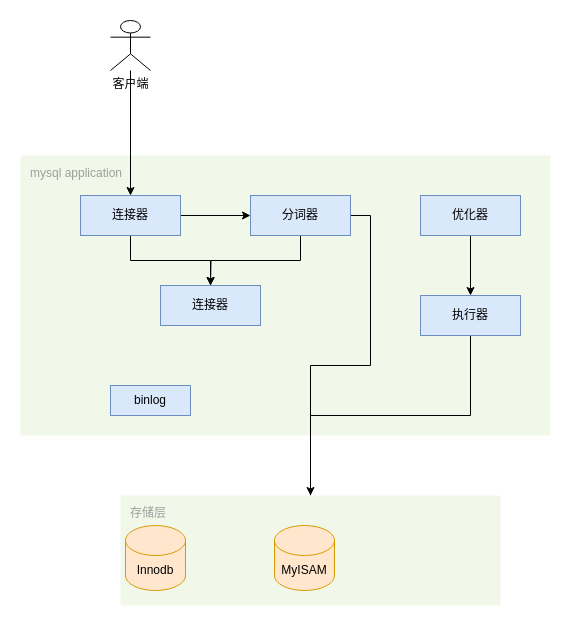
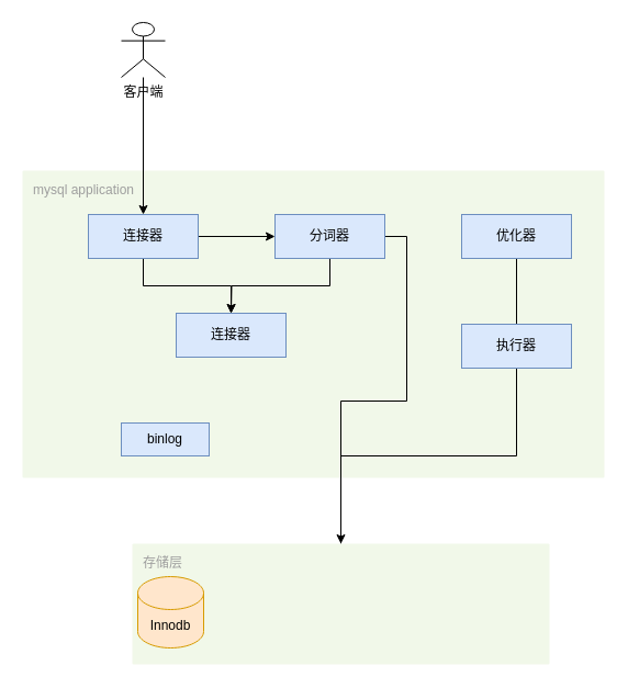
  <mxCell id="0" />
  <mxCell id="1" parent="0" />
  <mxCell id="2" value="mysql application" style="sketch=0;points=[[0,0,0],[0.25,0,0],[0.5,0,0],[0.75,0,0],[1,0,0],[1,0.25,0],[1,0.5,0],[1,0.75,0],[1,1,0],[0.75,1,0],[0.5,1,0],[0.25,1,0],[0,1,0],[0,0.75,0],[0,0.5,0],[0,0.25,0]];rounded=1;absoluteArcSize=1;arcSize=2;html=1;strokeColor=none;gradientColor=none;shadow=0;dashed=0;fontSize=12;fontColor=#9E9E9E;align=left;verticalAlign=top;spacing=10;spacingTop=-4;fillColor=#F1F8E9;" vertex="1" parent="1"><mxGeometry x="20" y="155" width="530" height="280" as="geometry" /></mxCell>
  <mxCell id="3" style="edgeStyle=orthogonalEdgeStyle;rounded=0;orthogonalLoop=1;jettySize=auto;html=1;" edge="1" parent="1" source="4" target="7"><mxGeometry relative="1" as="geometry" /></mxCell>
  <mxCell id="4" value="客户端" style="shape=umlActor;verticalLabelPosition=bottom;verticalAlign=top;html=1;outlineConnect=0;" vertex="1" parent="1"><mxGeometry x="110" y="20" width="40" height="50" as="geometry" /></mxCell>
  <mxCell id="5" style="edgeStyle=orthogonalEdgeStyle;rounded=0;orthogonalLoop=1;jettySize=auto;html=1;exitX=1;exitY=0.5;exitDx=0;exitDy=0;entryX=0;entryY=0.5;entryDx=0;entryDy=0;" edge="1" parent="1" source="7" target="10"><mxGeometry relative="1" as="geometry" /></mxCell>
  <mxCell id="6" style="edgeStyle=orthogonalEdgeStyle;rounded=0;orthogonalLoop=1;jettySize=auto;html=1;exitX=0.5;exitY=1;exitDx=0;exitDy=0;" edge="1" parent="1" source="7" target="11"><mxGeometry relative="1" as="geometry" /></mxCell>
  <mxCell id="7" value="连接器" style="rounded=0;whiteSpace=wrap;html=1;fillColor=#dae8fc;strokeColor=#6c8ebf;" vertex="1" parent="1"><mxGeometry x="80" y="195" width="100" height="40" as="geometry" /></mxCell>
  <mxCell id="8" style="edgeStyle=orthogonalEdgeStyle;rounded=0;orthogonalLoop=1;jettySize=auto;html=1;exitX=1;exitY=0.5;exitDx=0;exitDy=0;" edge="1" parent="1" source="10" target="17"><mxGeometry relative="1" as="geometry" /></mxCell>
  <mxCell id="9" style="edgeStyle=orthogonalEdgeStyle;rounded=0;orthogonalLoop=1;jettySize=auto;html=1;exitX=0.5;exitY=1;exitDx=0;exitDy=0;" edge="1" parent="1" source="10"><mxGeometry relative="1" as="geometry"><mxPoint x="210" y="285" as="targetPoint" /></mxGeometry></mxCell>
  <mxCell id="10" value="分词器" style="rounded=0;whiteSpace=wrap;html=1;fillColor=#dae8fc;strokeColor=#6c8ebf;" vertex="1" parent="1"><mxGeometry x="250" y="195" width="100" height="40" as="geometry" /></mxCell>
  <mxCell id="11" value="连接器" style="rounded=0;whiteSpace=wrap;html=1;fillColor=#dae8fc;strokeColor=#6c8ebf;" vertex="1" parent="1"><mxGeometry x="160" y="285" width="100" height="40" as="geometry" /></mxCell>
- <mxCell id="12" style="edgeStyle=orthogonalEdgeStyle;rounded=0;orthogonalLoop=1;jettySize=auto;html=1;exitX=0.5;exitY=1;exitDx=0;exitDy=0;" edge="1" parent="1" source="13" target="15"><mxGeometry relative="1" as="geometry" /></mxCell>
+ <mxCell id="12" style="edgeStyle=orthogonalEdgeStyle;rounded=0;orthogonalLoop=1;jettySize=auto;html=1;exitX=0.5;exitY=1;exitDx=0;exitDy=0;endArrow=none;" edge="1" parent="1" source="13" target="15"><mxGeometry relative="1" as="geometry" /></mxCell>
  <mxCell id="13" value="优化器" style="rounded=0;whiteSpace=wrap;html=1;fillColor=#dae8fc;strokeColor=#6c8ebf;" vertex="1" parent="1"><mxGeometry x="420" y="195" width="100" height="40" as="geometry" /></mxCell>
  <mxCell id="14" style="edgeStyle=orthogonalEdgeStyle;rounded=0;orthogonalLoop=1;jettySize=auto;html=1;exitX=0.5;exitY=1;exitDx=0;exitDy=0;endArrow=none;" edge="1" parent="1" source="15" target="17"><mxGeometry relative="1" as="geometry" /></mxCell>
  <mxCell id="15" value="执行器" style="rounded=0;whiteSpace=wrap;html=1;fillColor=#dae8fc;strokeColor=#6c8ebf;" vertex="1" parent="1"><mxGeometry x="420" y="295" width="100" height="40" as="geometry" /></mxCell>
  <mxCell id="16" value="binlog" style="rounded=0;whiteSpace=wrap;html=1;fillColor=#dae8fc;strokeColor=#6c8ebf;" vertex="1" parent="1"><mxGeometry x="110" y="385" width="80" height="30" as="geometry" /></mxCell>
  <mxCell id="17" value="存储层" style="sketch=0;points=[[0,0,0],[0.25,0,0],[0.5,0,0],[0.75,0,0],[1,0,0],[1,0.25,0],[1,0.5,0],[1,0.75,0],[1,1,0],[0.75,1,0],[0.5,1,0],[0.25,1,0],[0,1,0],[0,0.75,0],[0,0.5,0],[0,0.25,0]];rounded=1;absoluteArcSize=1;arcSize=2;html=1;strokeColor=none;gradientColor=none;shadow=0;dashed=0;fontSize=12;fontColor=#9E9E9E;align=left;verticalAlign=top;spacing=10;spacingTop=-4;fillColor=#F1F8E9;" vertex="1" parent="1"><mxGeometry x="120" y="495" width="380" height="110" as="geometry" /></mxCell>
  <mxCell id="18" value="Innodb" style="shape=cylinder3;whiteSpace=wrap;html=1;boundedLbl=1;backgroundOutline=1;size=15;fillColor=#ffe6cc;strokeColor=#d79b00;" vertex="1" parent="1"><mxGeometry x="125" y="525" width="60" height="65" as="geometry" /></mxCell>
- <mxCell id="19" value="MyISAM" style="shape=cylinder3;whiteSpace=wrap;html=1;boundedLbl=1;backgroundOutline=1;size=15;fillColor=#ffe6cc;strokeColor=#d79b00;" vertex="1" parent="1"><mxGeometry x="274" y="525" width="60" height="65" as="geometry" /></mxCell>
